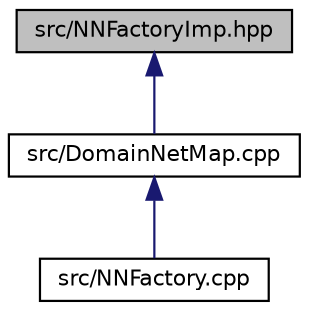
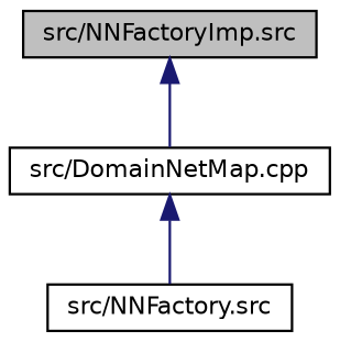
  digraph {
    node [color=black fillcolor=white fontname=Helvetica fontsize=10 shape=record style=filled]
    edge [color=midnightblue dir=back fontname=Helvetica fontsize=10 labelfontname=Helvetica labelfontsize=10 style=solid]
-   n1 [fillcolor=grey75 fontcolor=black height=0.2 label="src/NNFactoryImp.hpp" width=0.4]
+   n1 [fillcolor=grey75 fontcolor=black height=0.2 label="src/NNFactoryImp.src" width=0.4]
    n2 [height=0.2 label="src/DomainNetMap.cpp" width=0.4]
-   n3 [height=0.2 label="src/NNFactory.cpp" width=0.4]
+   n3 [height=0.2 label="src/NNFactory.src" width=0.4]
    n1 -> n2
    n2 -> n3
  }
